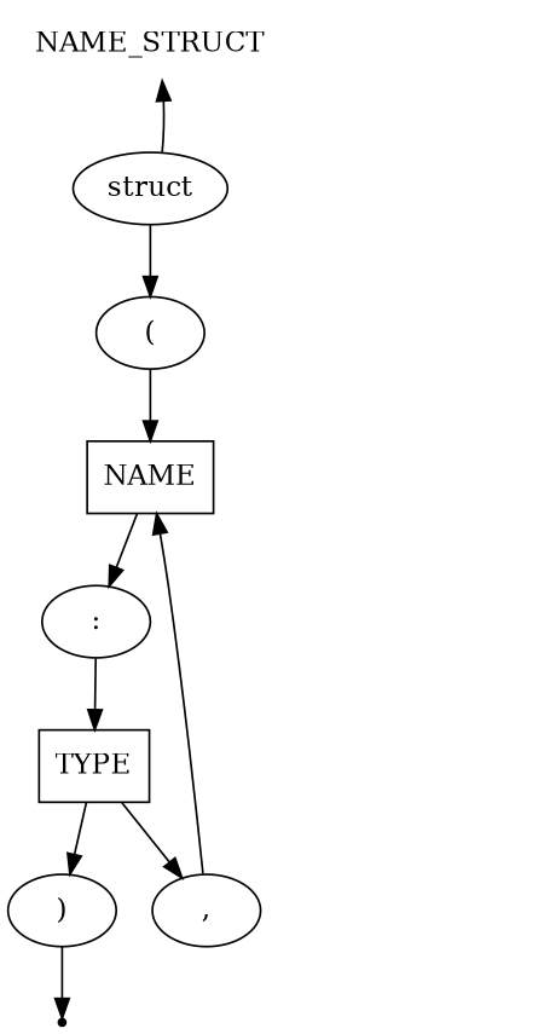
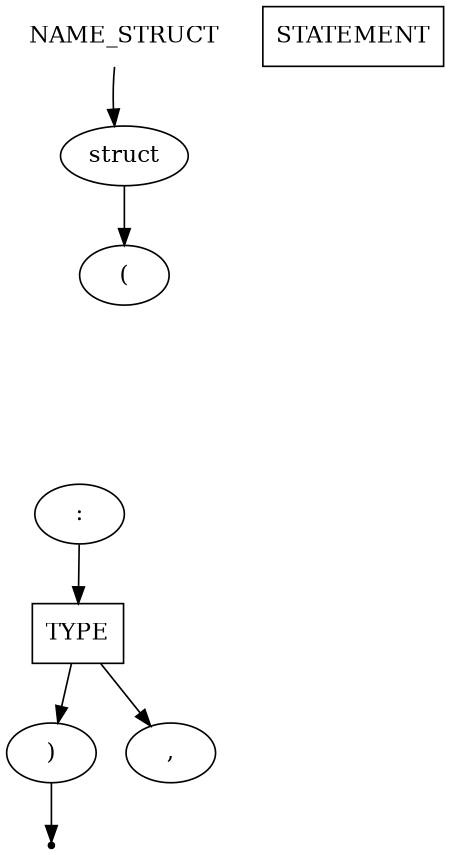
  digraph {
    node [shape=oval]
    n1 [label=NAME_STRUCT shape=plaintext]
    n2 [label=struct]
    n3 [label="("]
-   n4 [label=NAME shape=box]
    n5 [label=":"]
    n6 [label=TYPE shape=box]
    n7 [label=")"]
    n8 [label=","]
    end [shape=point]
-   n2 -> n1
+   n10 [label=STATEMENT shape=box]
+   n1 -> n2
    n2 -> n3
-   n3 -> n4
-   n4 -> n5
    n5 -> n6
    n6 -> n7
    n6 -> n8
    n7 -> end
-   n8 -> n4
  }
